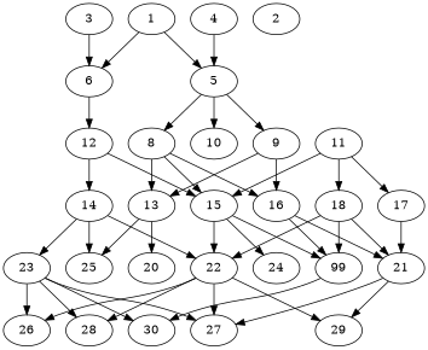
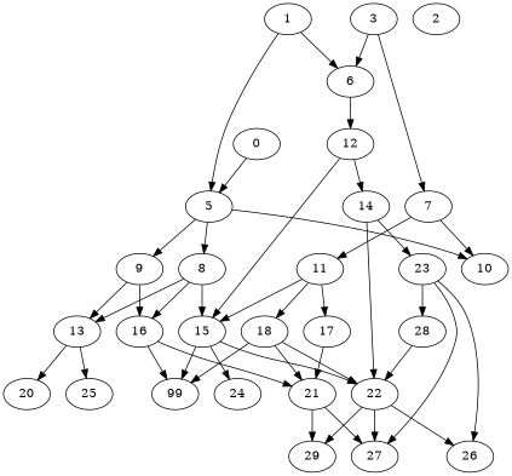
  digraph {
    node [alpha=0.14 compute_size=231928233984 result_size=0]
    1 [alpha=0.17 compute_size=368293445632 ram=48549584 result_size=9216 trans_size=491009]
    5 [alpha=0.00 compute_size=1276193136221 ram=33846896 result_size=1024 trans_size=167613]
    6 [alpha=0.19 ram=45045776 result_size=13312 trans_size=852288]
    8 [alpha=0.00 compute_size=22486319104 ram=1523792 result_size=91136 trans_size=317163]
    9 [alpha=0.12 compute_size=5917235200 ram=46507808 result_size=1024 trans_size=145938]
    10 [alpha=0.13 compute_size=97427587830 ram=27008768 trans_size=74776]
    12 [alpha=0.18 compute_size=12619481088 ram=21083024 result_size=91136 trans_size=296160]
    13 [alpha=0.08 compute_size=8087371776 ram=42989744 result_size=74752 trans_size=196513]
    15 [alpha=0.07 compute_size=175919333376 ram=19245584 result_size=74752 trans_size=135069]
    16 [alpha=0.13 compute_size=18653331456 ram=26300720 result_size=13312 trans_size=828471]
    14 [alpha=0.09 compute_size=8589934592 ram=44370992 result_size=70656 trans_size=213584]
    2 [alpha=0.06 compute_size=140978946048 ram=19594064 trans_size=445741]
    3 [alpha=0.05 compute_size=782757789696 ram=25560992 result_size=54272 trans_size=575407]
+   7 [alpha=0.01 compute_size=294071685504 ram=50198528 result_size=13312 trans_size=320104]
    11 [alpha=0.16 compute_size=25529047040 ram=8100560 result_size=9216 trans_size=929333]
    17 [compute_size=8589934592 ram=10215200 result_size=70656 trans_size=801458]
    18 [alpha=0.05 ram=47985680 result_size=13312 trans_size=607759]
-   4 [alpha=0.10 compute_size=68719476736 ram=45536816 result_size=74752 trans_size=245905]
+   4 [alpha=0.10 compute_size=68719476736 ram=45536816 result_size=74752 trans_size=245905 label=0]
    20 [alpha=0.12 compute_size=17809670144 ram=27468128 trans_size=438548]
    25 [alpha=0.02 compute_size=25094221824 ram=1964144 trans_size=478062]
    22 [compute_size=15717892096 ram=48224864 result_size=91136 trans_size=64962]
    n22 [compute_size=549755813888 label=99 ram=50491568 result_size=91136 trans_size=409521]
    24 [alpha=0.12 compute_size=7722934272 ram=2442512 trans_size=182415]
    21 [compute_size=1073741824000 ram=15255488 result_size=1024 trans_size=376113]
    23 [alpha=0.12 compute_size=3304423424 ram=46346240 result_size=74752 trans_size=752481]
    27 [alpha=0.04 compute_size=10669123584 ram=14328848 trans_size=656383]
    29 [alpha=0.18 compute_size=35568211968 ram=9339248 trans_size=147920]
    26 [compute_size=28991029248 ram=49480976 trans_size=793913]
    28 [alpha=0.09 compute_size=3595917312 ram=42017168 trans_size=574607]
-   30 [alpha=0.19 compute_size=294869535546 ram=43081616 trans_size=420966]
    1 -> 5
    1 -> 6
    5 -> 8
    5 -> 9
    5 -> 10
    6 -> 12
    8 -> 13
    8 -> 15
    8 -> 16
    9 -> 13
    9 -> 16
    12 -> 15
    12 -> 14
    13 -> 20
    13 -> 25
    15 -> 22
    15 -> n22
    15 -> 24
    16 -> n22
    16 -> 21
-   14 -> 25
    14 -> 22
    14 -> 23
    3 -> 6
+   3 -> 7
+   7 -> 10
+   7 -> 11
    11 -> 15
    11 -> 17
    11 -> 18
    17 -> 21
    18 -> 22
    18 -> n22
    18 -> 21
    4 -> 5
    22 -> 27
    22 -> 29
    22 -> 26
-   22 -> 28
-   n22 -> 30
+   28 -> 22
    21 -> 27
    21 -> 29
    23 -> 27
    23 -> 26
    23 -> 28
-   23 -> 30
  }
